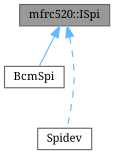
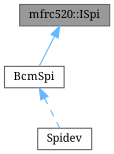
  digraph {
    fontname="Noto Serif"
    node [color=gray40 fillcolor=white fontname="Noto Serif" fontsize=10 shape=box style=filled]
    edge [color=steelblue1 dir=back fontname="Noto Serif" fontsize=10 labelfontname=Helvetica labelfontsize=10]
    n1 [fillcolor=grey60 fontcolor=black height=0.2 label="mfrc520::ISpi" width=0.4]
    n2 [height=0.2 label=BcmSpi width=0.4]
    n3 [height=0.2 label=Spidev width=0.4]
    n1 -> n2 [style=solid]
-   n1 -> n3 [style=dashed]
+   n2 -> n3 [style=dashed]
  }
